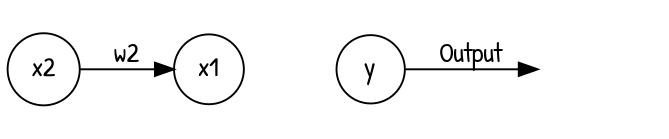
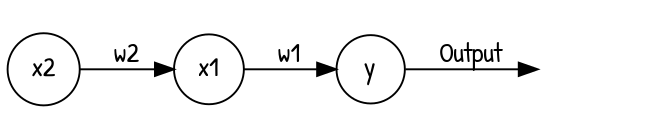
  digraph {
    fontname="Patrick Hand"
    rankdir=LR
    node [fontname="Patrick Hand" shape=circle]
    edge [fontname="Patrick Hand"]
    n1 [label=x1]
    n2 [label=y]
    n3 [label=Output style=invisible]
    n4 [label=x2]
+   n1 -> n2 [label=w1]
    n2 -> n3 [label=Output]
    n4 -> n1 [label=w2]
  }
